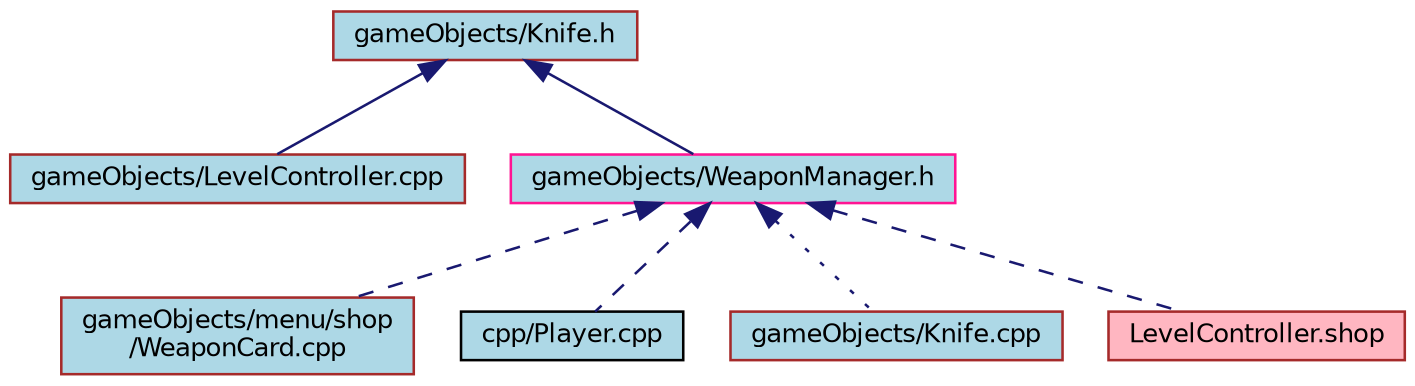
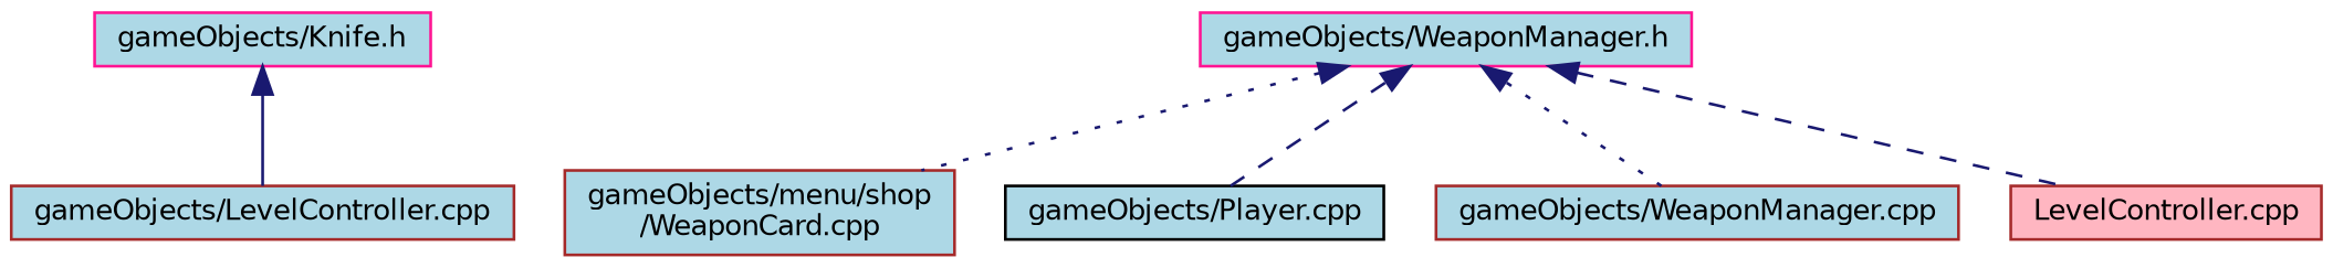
  digraph {
    node [color=brown fillcolor=lightblue fontname=Helvetica fontsize=10 shape=record style=filled]
    edge [color=midnightblue dir=back fontname=Helvetica fontsize=10 labelfontname=Helvetica labelfontsize=10 style=solid]
-   n1 [fontcolor=black height=0.2 label="gameObjects/Knife.h" width=0.4]
+   n1 [color=deeppink fontcolor=black height=0.2 label="gameObjects/Knife.h" width=0.4]
    n2 [height=0.2 label="gameObjects/LevelController.cpp" width=0.4]
    n3 [color=deeppink height=0.2 label="gameObjects/WeaponManager.h" width=0.4]
    n4 [height=0.2 label="gameObjects/menu/shop\l/WeaponCard.cpp" width=0.4]
-   n5 [color=black height=0.2 label="cpp/Player.cpp" width=0.4]
-   n6 [height=0.2 label="gameObjects/Knife.cpp" width=0.4]
-   n7 [fillcolor=lightpink height=0.2 label="LevelController.shop" width=0.4]
+   n5 [color=black height=0.2 label="gameObjects/Player.cpp" width=0.4]
+   n6 [height=0.2 label="gameObjects/WeaponManager.cpp" width=0.4]
+   n7 [fillcolor=lightpink height=0.2 label="LevelController.cpp" width=0.4]
    n1 -> n2
-   n1 -> n3
-   n3 -> n4 [style=dashed]
+   n3 -> n4 [style=dotted]
    n3 -> n5 [style=dashed]
    n3 -> n6 [style=dotted]
    n3 -> n7 [style=dashed]
  }
